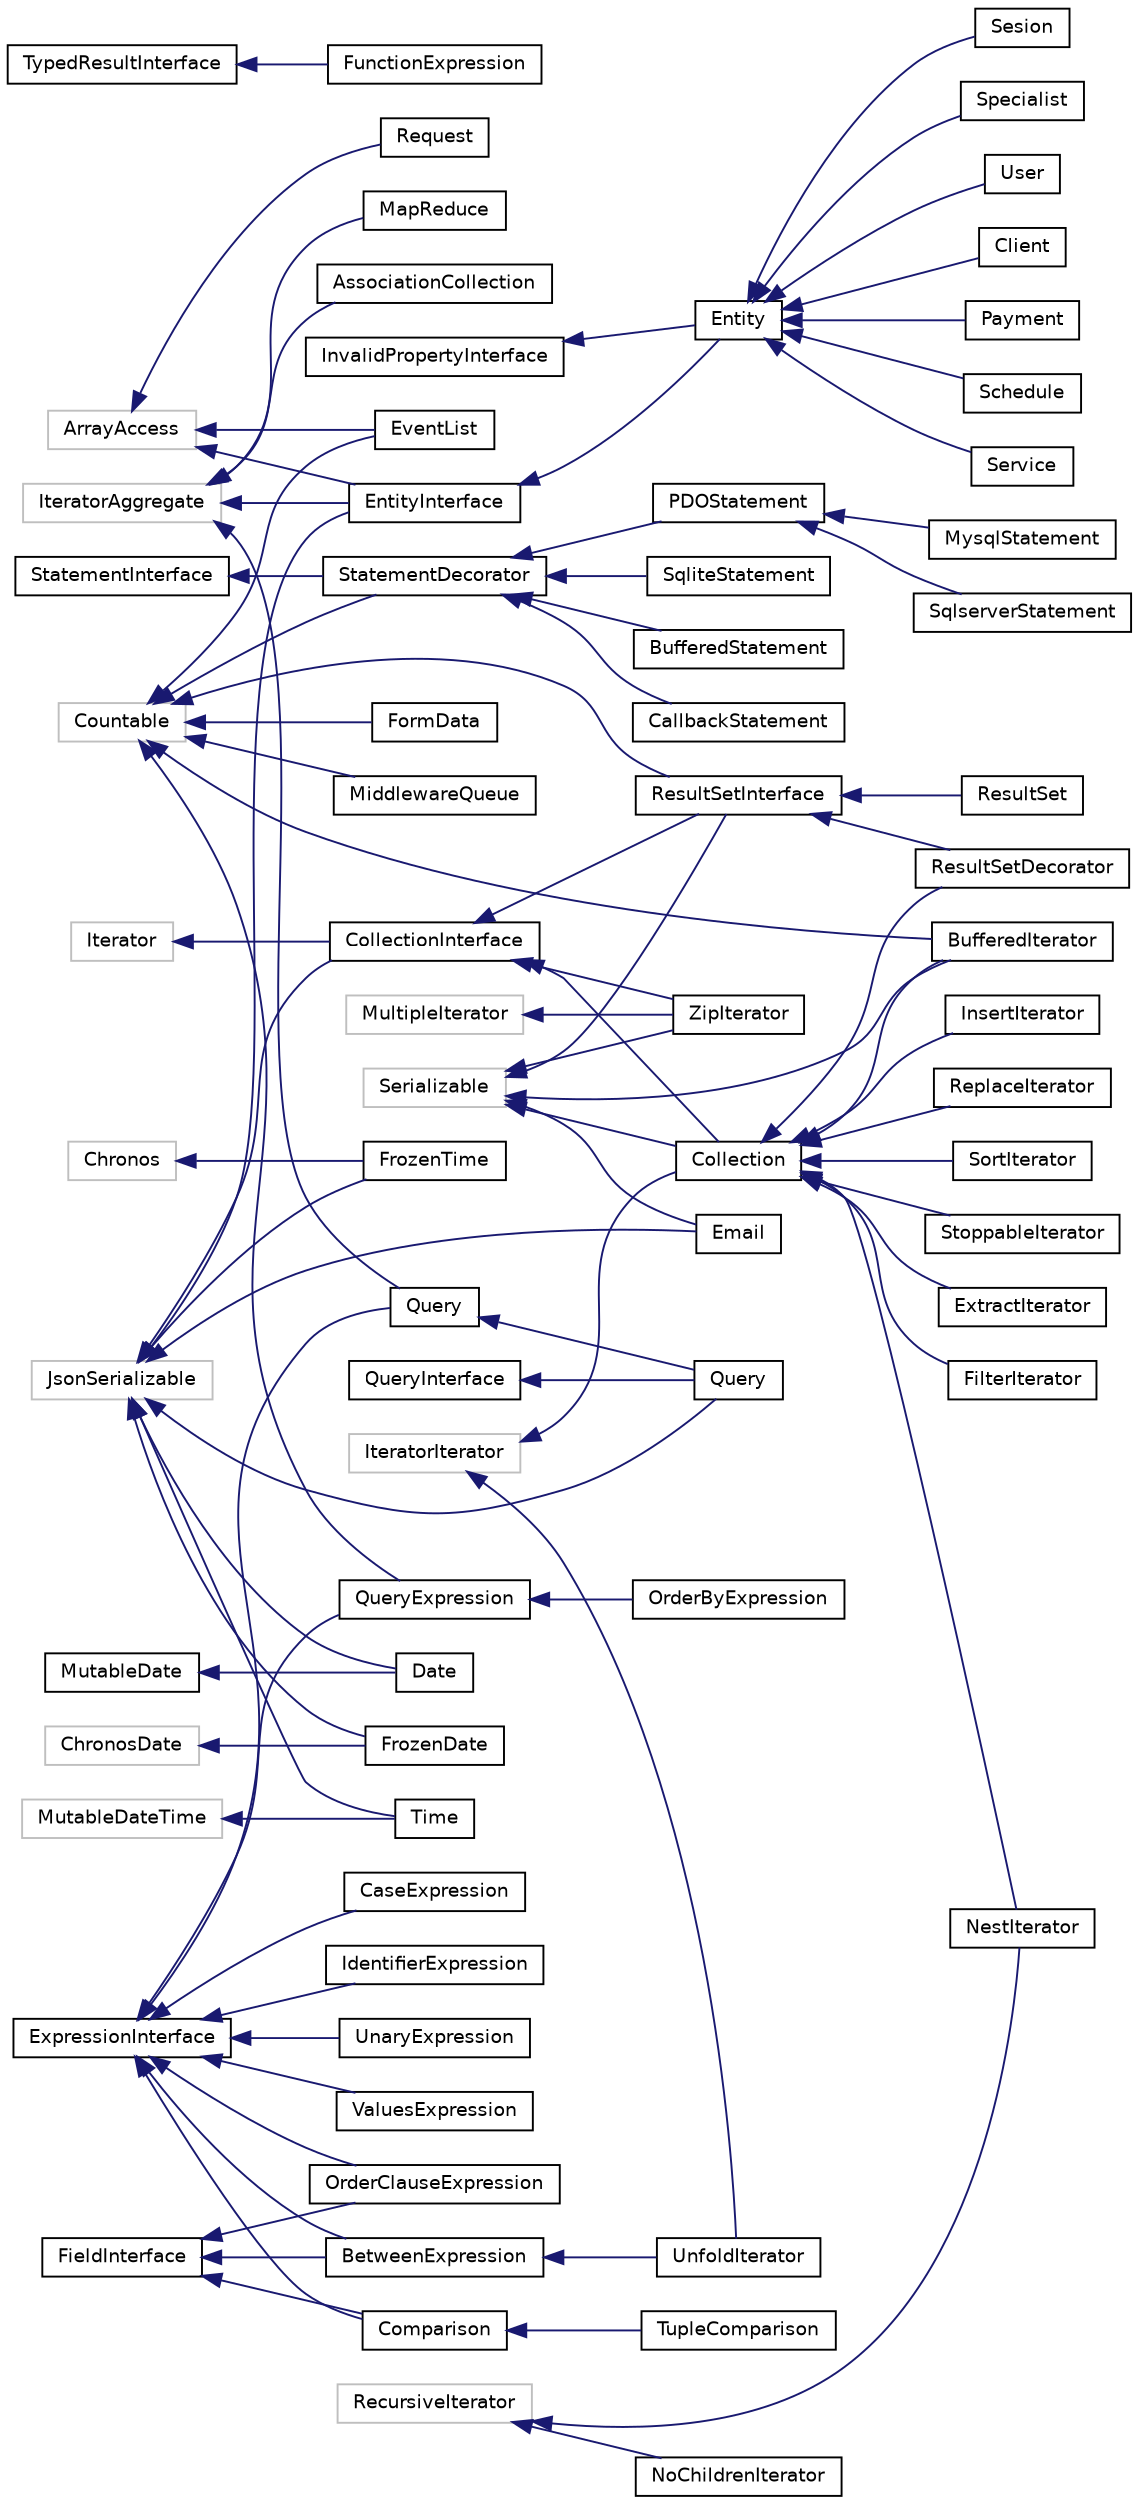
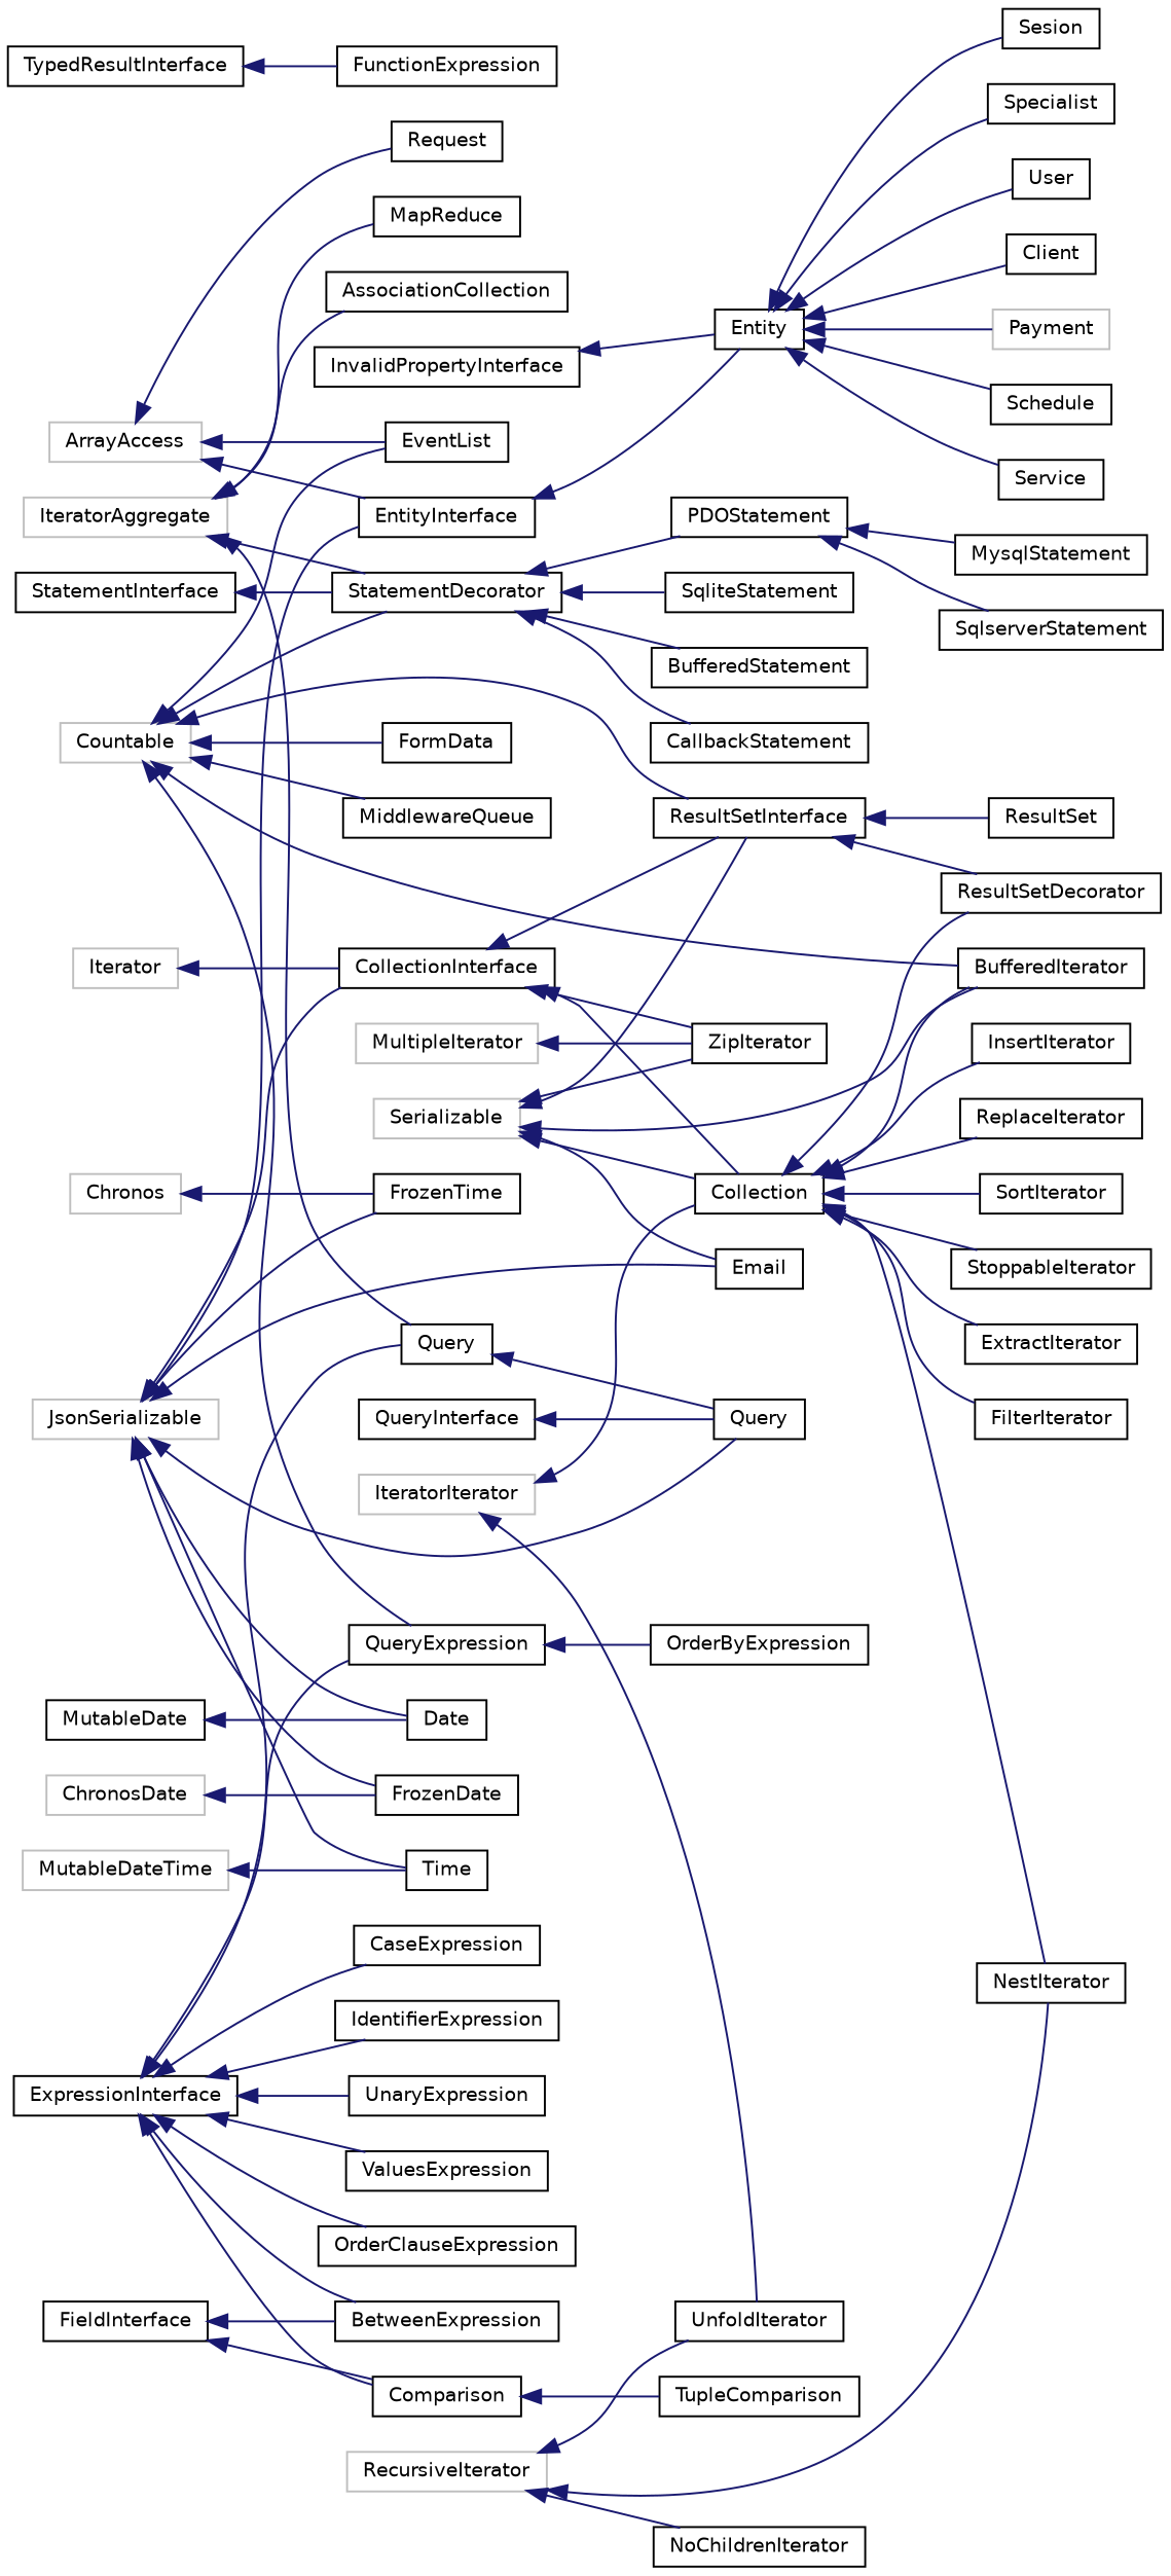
  digraph {
    rankdir=LR
    node [color=black fillcolor=white fontname=Helvetica fontsize=10 shape=record style=filled]
    edge [color=midnightblue dir=back fontname=Helvetica fontsize=10 labelfontname=Helvetica labelfontsize=10 style=solid]
    n1 [color=grey75 height=0.2 label=ArrayAccess width=0.4]
    n2 [height=0.2 label=EntityInterface width=0.4]
    n3 [height=0.2 label=EventList width=0.4]
    n4 [height=0.2 label=Request width=0.4]
    n5 [height=0.2 label=Entity width=0.4]
    n6 [height=0.2 label=Client width=0.4]
-   n7 [height=0.2 label=Payment width=0.4]
+   n7 [color=grey75 height=0.2 label=Payment width=0.4]
    n8 [height=0.2 label=Schedule width=0.4]
    n9 [height=0.2 label=Service width=0.4]
    n10 [height=0.2 label=Sesion width=0.4]
    n11 [height=0.2 label=Specialist width=0.4]
    n12 [height=0.2 label=User width=0.4]
    n13 [color=grey75 height=0.2 label=Chronos width=0.4]
    n14 [height=0.2 label=FrozenTime width=0.4]
    n15 [color=grey75 height=0.2 label=Countable width=0.4]
    n16 [height=0.2 label=BufferedIterator width=0.4]
    n17 [height=0.2 label=QueryExpression width=0.4]
    n18 [height=0.2 label=StatementDecorator width=0.4]
    n19 [height=0.2 label=ResultSetInterface width=0.4]
    n20 [height=0.2 label=FormData width=0.4]
    n21 [height=0.2 label=MiddlewareQueue width=0.4]
    n22 [height=0.2 label=OrderByExpression width=0.4]
    n23 [height=0.2 label=BufferedStatement width=0.4]
    n24 [height=0.2 label=CallbackStatement width=0.4]
    n25 [height=0.2 label=PDOStatement width=0.4]
    n26 [height=0.2 label=SqliteStatement width=0.4]
    n27 [height=0.2 label=ResultSetDecorator width=0.4]
    n28 [height=0.2 label=ResultSet width=0.4]
    n29 [height=0.2 label=FunctionExpression width=0.4]
    n30 [height=0.2 label=MysqlStatement width=0.4]
    n31 [height=0.2 label=SqlserverStatement width=0.4]
    n32 [color=grey75 height=0.2 label=Iterator width=0.4]
    n33 [height=0.2 label=CollectionInterface width=0.4]
    n34 [height=0.2 label=Collection width=0.4]
    n35 [height=0.2 label=ZipIterator width=0.4]
    n36 [height=0.2 label=ExtractIterator width=0.4]
    n37 [height=0.2 label=FilterIterator width=0.4]
    n38 [height=0.2 label=InsertIterator width=0.4]
    n39 [height=0.2 label=NestIterator width=0.4]
    n40 [height=0.2 label=ReplaceIterator width=0.4]
    n41 [height=0.2 label=SortIterator width=0.4]
    n42 [height=0.2 label=StoppableIterator width=0.4]
    n43 [height=0.2 label=NoChildrenIterator width=0.4]
    n44 [color=grey75 height=0.2 label=IteratorAggregate width=0.4]
    n45 [height=0.2 label=MapReduce width=0.4]
    n46 [height=0.2 label=Query width=0.4]
    n47 [height=0.2 label=AssociationCollection width=0.4]
    n48 [height=0.2 label=Query width=0.4]
    n49 [color=grey75 height=0.2 label=IteratorIterator width=0.4]
    n50 [height=0.2 label=UnfoldIterator width=0.4]
    n51 [color=grey75 height=0.2 label=JsonSerializable width=0.4]
    n52 [height=0.2 label=Date width=0.4]
    n53 [height=0.2 label=FrozenDate width=0.4]
    n54 [height=0.2 label=Time width=0.4]
    n55 [height=0.2 label=Email width=0.4]
    n56 [color=grey75 height=0.2 label=MultipleIterator width=0.4]
    n57 [height=0.2 label=MutableDate width=0.4]
    n58 [color=grey75 height=0.2 label=MutableDateTime width=0.4]
    n59 [color=grey75 height=0.2 label=RecursiveIterator width=0.4]
    n60 [color=grey75 height=0.2 label=Serializable width=0.4]
    n61 [color=grey75 height=0.2 label=ChronosDate width=0.4]
    n62 [height=0.2 label=ExpressionInterface width=0.4]
    n63 [height=0.2 label=BetweenExpression width=0.4]
    n64 [height=0.2 label=CaseExpression width=0.4]
    n65 [height=0.2 label=Comparison width=0.4]
    n66 [height=0.2 label=IdentifierExpression width=0.4]
    n67 [height=0.2 label=OrderClauseExpression width=0.4]
    n68 [height=0.2 label=UnaryExpression width=0.4]
    n69 [height=0.2 label=ValuesExpression width=0.4]
    n70 [height=0.2 label=TupleComparison width=0.4]
    n71 [height=0.2 label=FieldInterface width=0.4]
    n72 [height=0.2 label=InvalidPropertyInterface width=0.4]
    n73 [height=0.2 label=QueryInterface width=0.4]
    n74 [height=0.2 label=StatementInterface width=0.4]
    n75 [height=0.2 label=TypedResultInterface width=0.4]
    n1 -> n2
    n1 -> n3
    n1 -> n4
    n2 -> n5
    n5 -> n6
    n5 -> n7
    n5 -> n8
    n5 -> n9
    n5 -> n10
    n5 -> n11
    n5 -> n12
    n13 -> n14
    n15 -> n3
    n15 -> n16
    n15 -> n17
    n15 -> n18
    n15 -> n19
    n15 -> n20
    n15 -> n21
    n17 -> n22
    n18 -> n23
    n18 -> n24
    n18 -> n25
    n18 -> n26
    n19 -> n27
    n19 -> n28
    n25 -> n30
    n25 -> n31
    n32 -> n33
    n33 -> n19
    n33 -> n34
    n33 -> n35
    n34 -> n16
    n34 -> n27
    n34 -> n36
    n34 -> n37
    n34 -> n38
    n34 -> n39
    n34 -> n40
    n34 -> n41
    n34 -> n42
-   n44 -> n2
+   n44 -> n18
    n44 -> n45
    n44 -> n46
    n44 -> n47
    n46 -> n48
    n49 -> n34
    n49 -> n50
    n51 -> n2
    n51 -> n14
    n51 -> n33
    n51 -> n48
    n51 -> n52
    n51 -> n53
    n51 -> n54
    n51 -> n55
    n56 -> n35
    n57 -> n52
    n58 -> n54
    n59 -> n39
    n59 -> n43
-   n63 -> n50
+   n59 -> n50
    n60 -> n16
    n60 -> n19
    n60 -> n34
    n60 -> n35
    n60 -> n55
    n61 -> n53
    n62 -> n17
    n62 -> n46
    n62 -> n63
    n62 -> n64
    n62 -> n65
    n62 -> n66
    n62 -> n67
    n62 -> n68
    n62 -> n69
    n65 -> n70
    n71 -> n63
    n71 -> n65
-   n71 -> n67
    n72 -> n5
    n73 -> n48
    n74 -> n18
    n75 -> n29
  }
